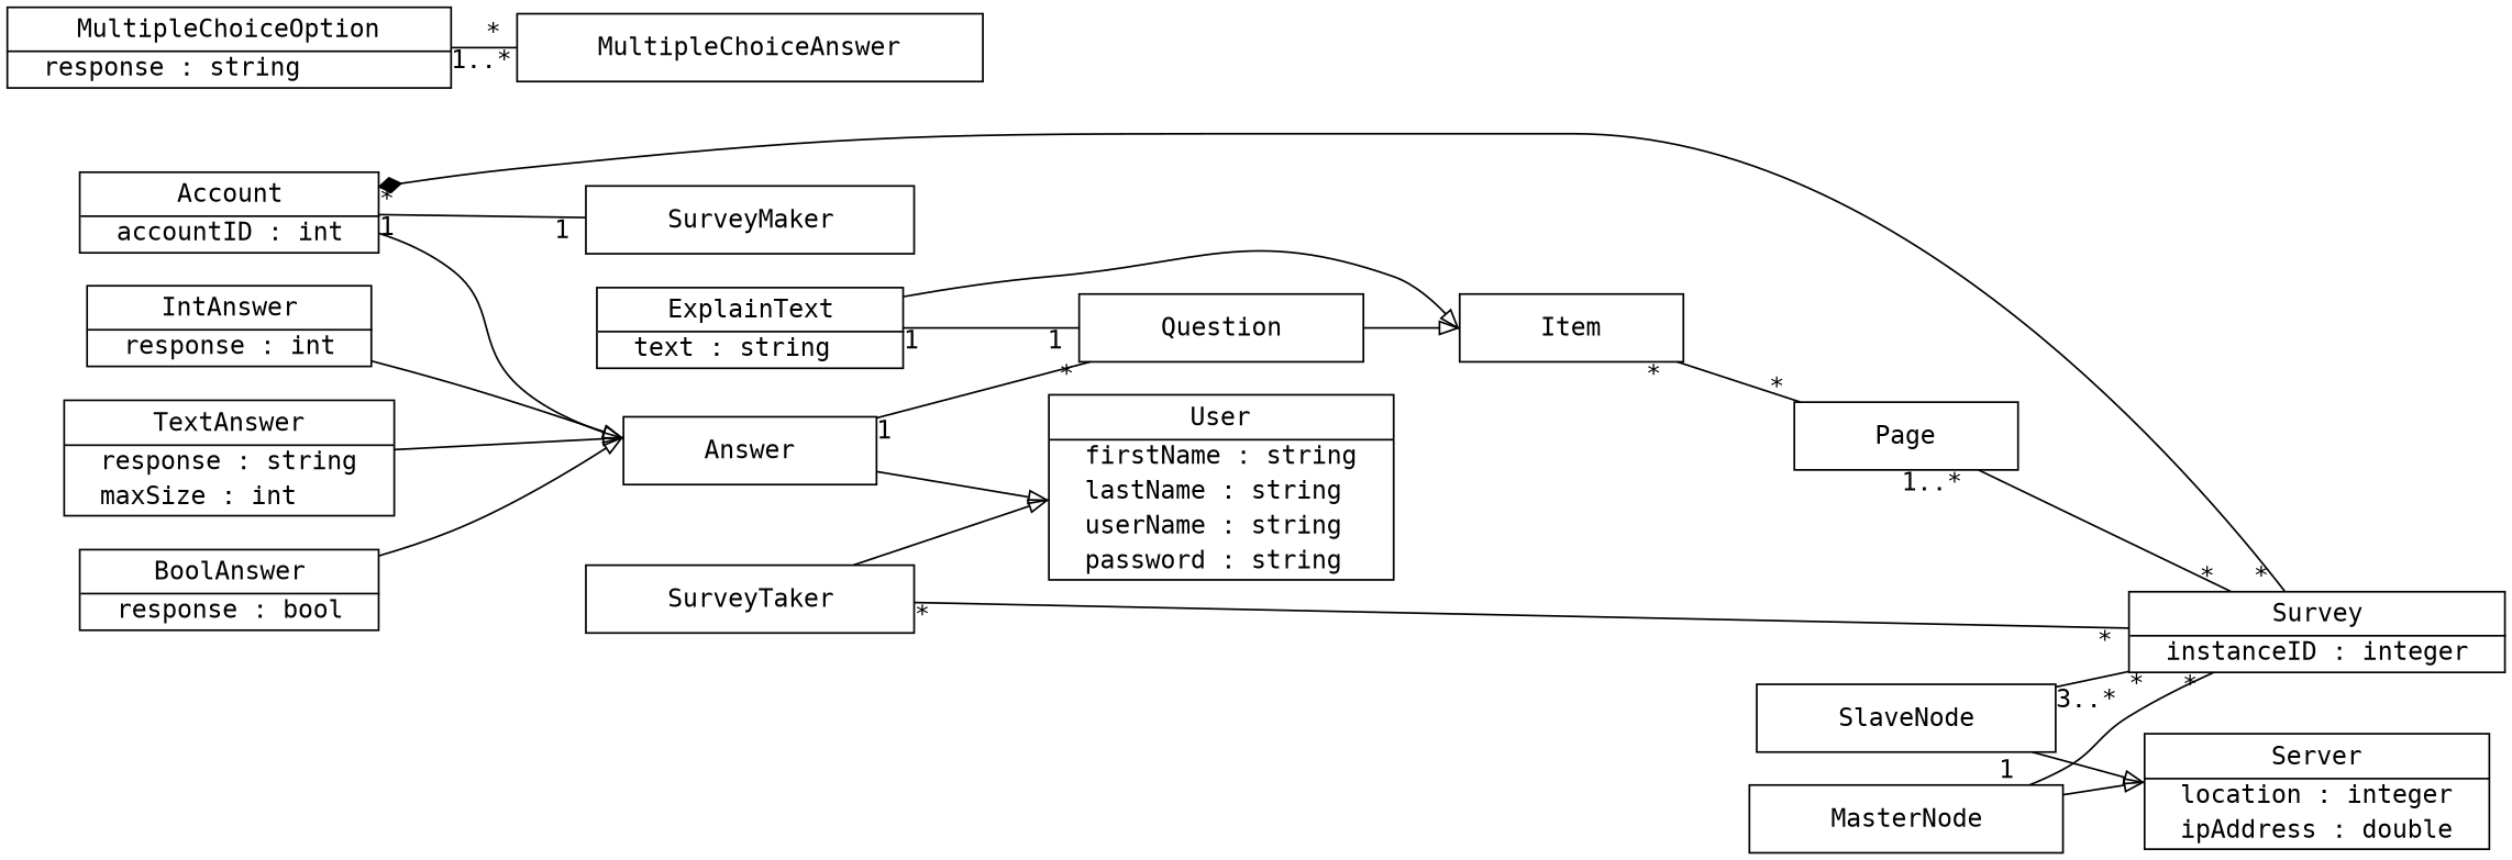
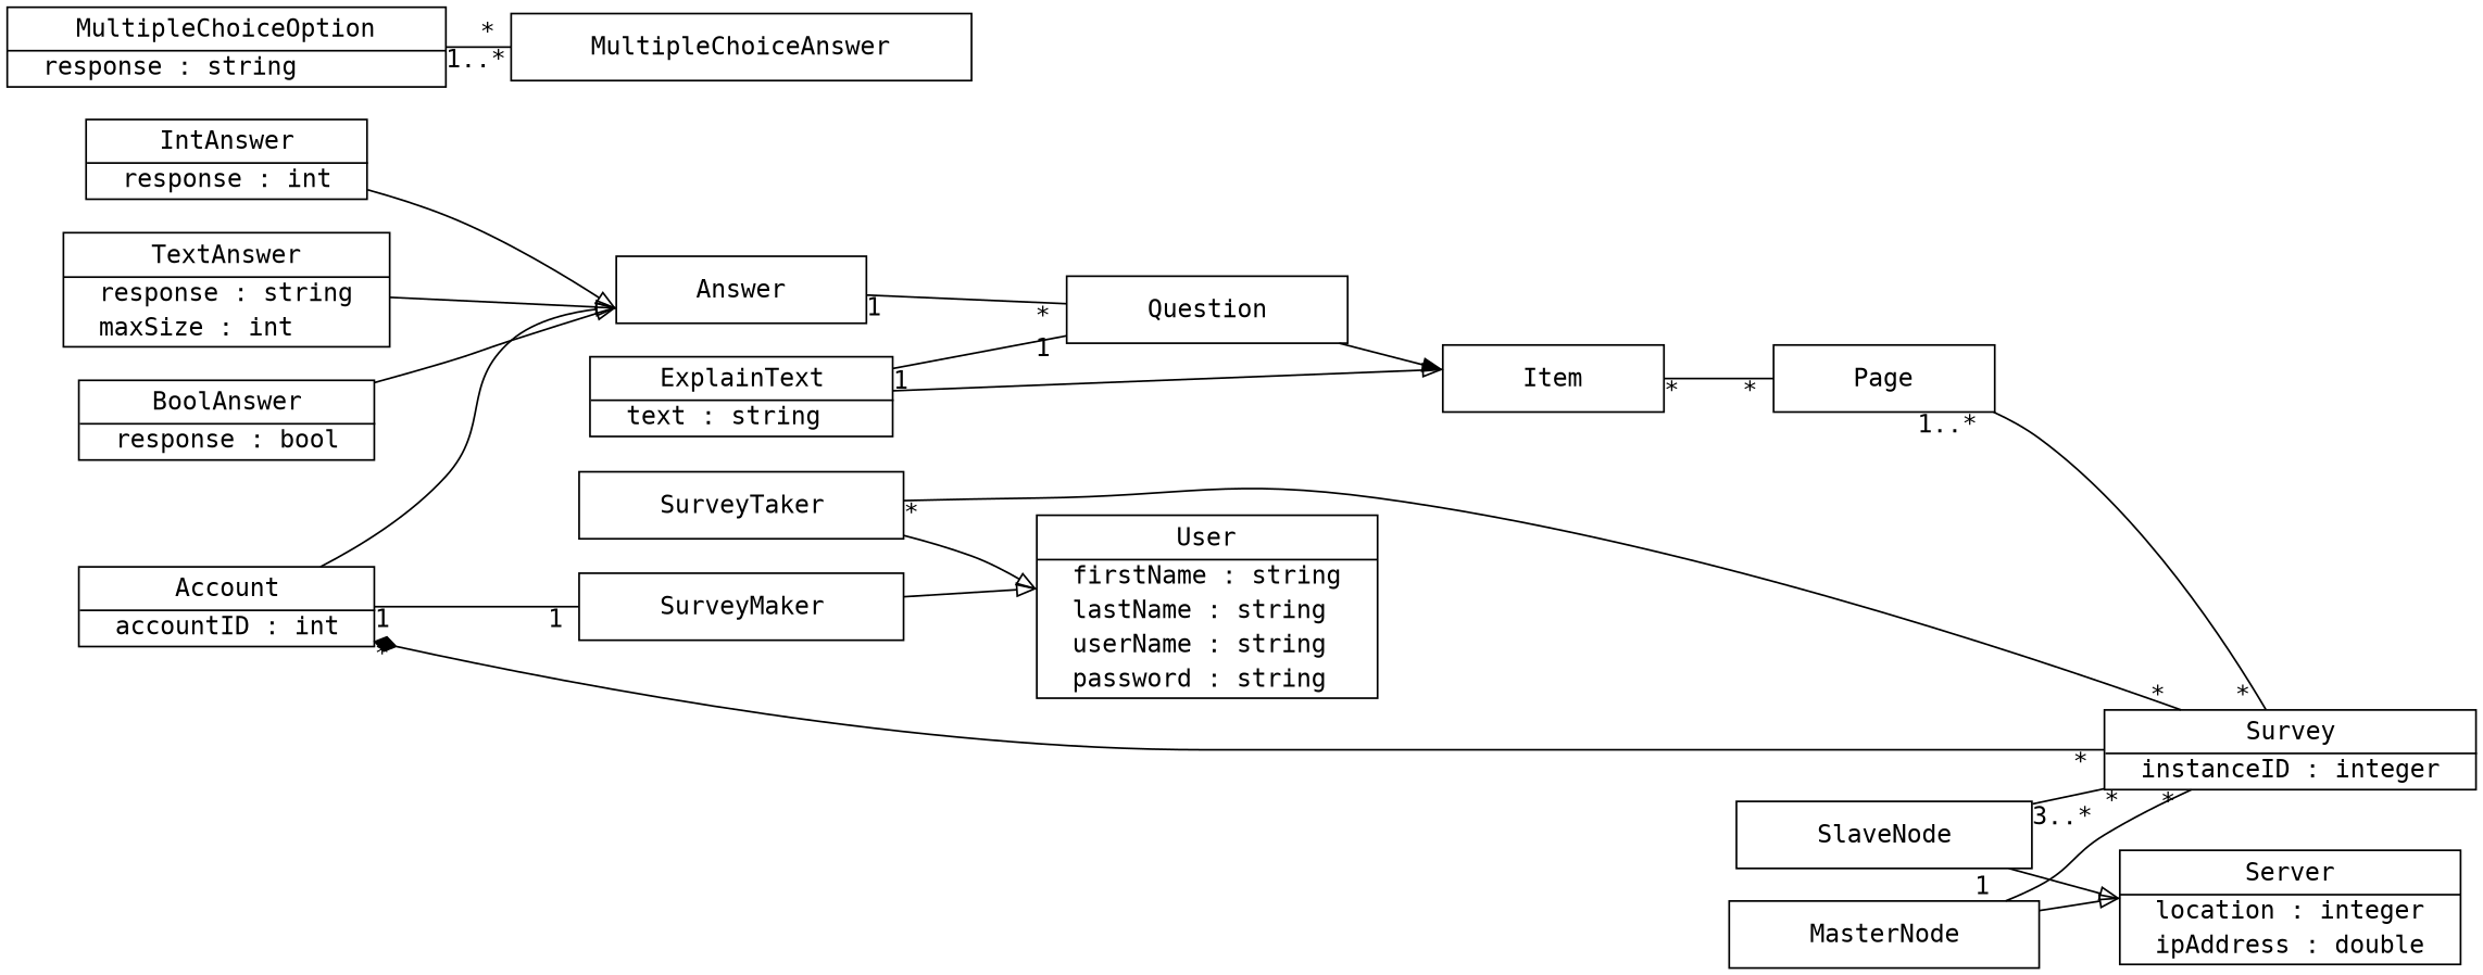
  digraph {
    fontname="DejaVu Sans Mono"
    rankdir=LR
    node [fontname="DejaVu Sans Mono" margin=0 shape=plaintext]
    edge [fontname="DejaVu Sans Mono"]
    n1 [label=<<table border="1" cellspacing="0" cellborder="0" cellpadding="2"><tr><td cellpadding="4">    User    </td></tr><hr/><tr><td align="left" href="" title="string firstName&#13;">  firstName : string  </td></tr><tr><td align="left" href="" title="string lastName&#13;">  lastName : string  </td></tr><tr><td align="left" href="" title="string userName&#13;">  userName : string  </td></tr><tr><td align="left" href="" title="string password&#13;">  password : string  </td></tr></table>>]
    n2 [label=<<table border="1" cellspacing="0" cellborder="0" cellpadding="10"><tr><td>    SurveyMaker    </td></tr></table>>]
    n3 [label=<<table border="1" cellspacing="0" cellborder="0" cellpadding="10"><tr><td>    SurveyTaker    </td></tr></table>>]
    n4 [label=<<table border="1" cellspacing="0" cellborder="0" cellpadding="2"><tr><td cellpadding="4">    Survey    </td></tr><hr/><tr><td align="left" href="" title="integer instanceID&#13;">  instanceID : integer  </td></tr></table>>]
    n5 [label=<<table border="1" cellspacing="0" cellborder="0" cellpadding="2"><tr><td cellpadding="4">    Account    </td></tr><hr/><tr><td align="left" href="" title="int accountID&#13;">  accountID : int  </td></tr></table>>]
    n6 [label=<<table border="1" cellspacing="0" cellborder="0" cellpadding="10"><tr><td>    Answer    </td></tr></table>>]
    n7 [label=<<table border="1" cellspacing="0" cellborder="0" cellpadding="10"><tr><td>    Item    </td></tr></table>>]
    n8 [label=<<table border="1" cellspacing="0" cellborder="0" cellpadding="10"><tr><td>    Page    </td></tr></table>>]
    n9 [label=<<table border="1" cellspacing="0" cellborder="0" cellpadding="2"><tr><td cellpadding="4">    ExplainText    </td></tr><hr/><tr><td align="left" href="" title="string text&#13;">  text : string  </td></tr></table>>]
    n10 [label=<<table border="1" cellspacing="0" cellborder="0" cellpadding="10"><tr><td>    Question    </td></tr></table>>]
    n11 [label=<<table border="1" cellspacing="0" cellborder="0" cellpadding="10"><tr><td>    MultipleChoiceAnswer    </td></tr></table>>]
    n12 [label=<<table border="1" cellspacing="0" cellborder="0" cellpadding="2"><tr><td cellpadding="4">    MultipleChoiceOption    </td></tr><hr/><tr><td align="left" href="" title="string response&#13;">  response : string  </td></tr></table>>]
    n13 [label=<<table border="1" cellspacing="0" cellborder="0" cellpadding="2"><tr><td cellpadding="4">    TextAnswer    </td></tr><hr/><tr><td align="left" href="" title="string response&#13;">  response : string  </td></tr><tr><td align="left" href="" title="int maxSize&#13;">  maxSize : int  </td></tr></table>>]
    n14 [label=<<table border="1" cellspacing="0" cellborder="0" cellpadding="2"><tr><td cellpadding="4">    BoolAnswer    </td></tr><hr/><tr><td align="left" href="" title="bool response&#13;">  response : bool  </td></tr></table>>]
    n15 [label=<<table border="1" cellspacing="0" cellborder="0" cellpadding="2"><tr><td cellpadding="4">    IntAnswer    </td></tr><hr/><tr><td align="left" href="" title="int response&#13;">  response : int  </td></tr></table>>]
    n16 [label=<<table border="1" cellspacing="0" cellborder="0" cellpadding="2"><tr><td cellpadding="4">    Server    </td></tr><hr/><tr><td align="left" href="" title="string location&#13;">  location : integer  </td></tr><tr><td align="left" href="" title="double ipAddress&#13;">  ipAddress : double  </td></tr></table>>]
    n17 [label=<<table border="1" cellspacing="0" cellborder="0" cellpadding="10"><tr><td>    MasterNode    </td></tr></table>>]
    n18 [label=<<table border="1" cellspacing="0" cellborder="0" cellpadding="10"><tr><td>    SlaveNode    </td></tr></table>>]
-   n6 -> n1 [arrowhead=empty samehead=gen]
+   n2 -> n1 [arrowhead=empty samehead=gen]
    n3 -> n1 [arrowhead=empty samehead=gen]
    n3 -> n4 [dir=none headlabel="* " taillabel="* "]
    n5 -> n2 [dir=none headlabel="1 " taillabel="1 "]
    n5 -> n4 [arrowtail=diamond dir=back headlabel="* " taillabel="* "]
    n5 -> n6 [arrowhead=empty samehead=gen]
    n6 -> n10 [dir=none headlabel="* " taillabel="1 "]
    n7 -> n8 [dir=none headlabel="* " taillabel="* "]
    n8 -> n4 [dir=none headlabel="* " taillabel="1..* "]
    n9 -> n7 [arrowhead=empty samehead=gen]
    n9 -> n10 [dir=none headlabel="1 " taillabel="1 "]
-   n10 -> n7 [arrowhead=empty samehead=gen]
+   n10 -> n7 [arrowhead=normal samehead=gen]
    n12 -> n11 [dir=none headlabel="* " taillabel="1..* "]
    n13 -> n6 [arrowhead=empty samehead=gen]
    n14 -> n6 [arrowhead=empty samehead=gen]
    n15 -> n6 [arrowhead=empty samehead=gen]
    n17 -> n4 [dir=none headlabel="* " taillabel="1 "]
    n17 -> n16 [arrowhead=empty samehead=gen]
    n18 -> n4 [dir=none headlabel="* " taillabel="3..* "]
    n18 -> n16 [arrowhead=empty samehead=gen]
  }
